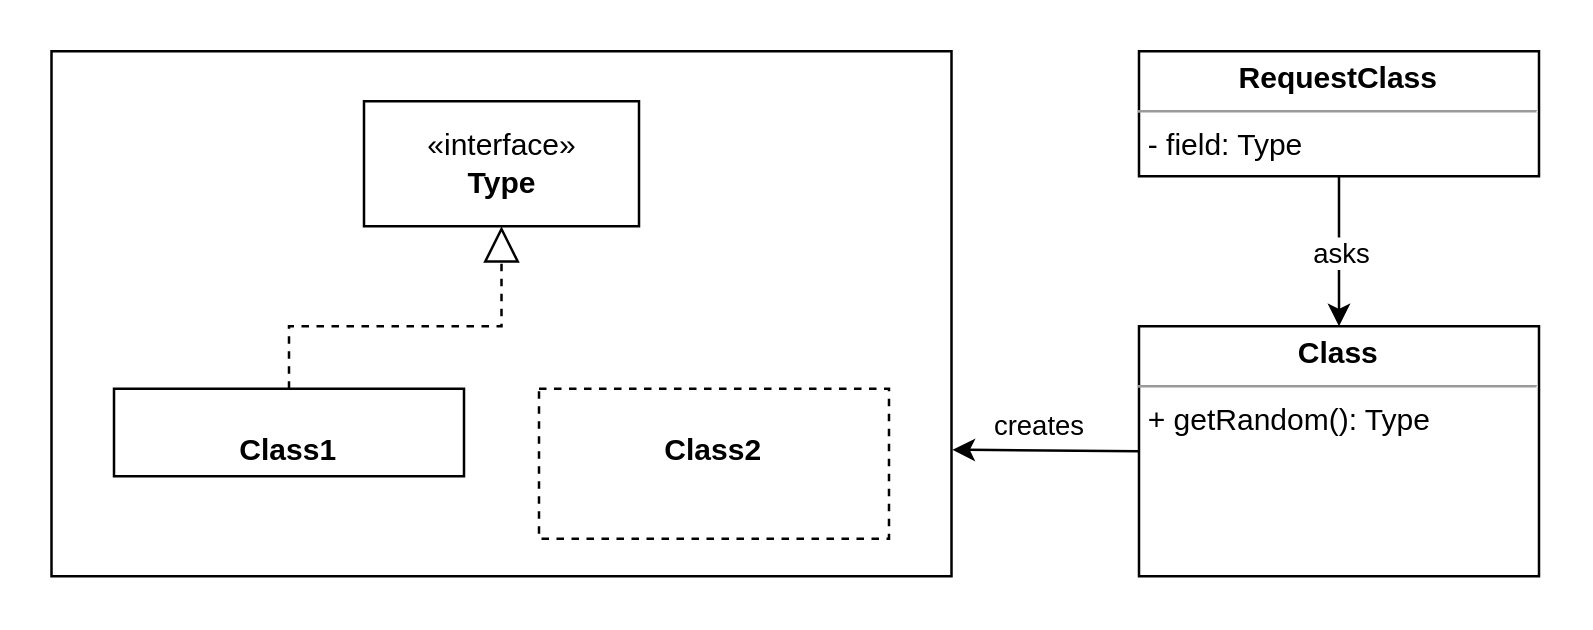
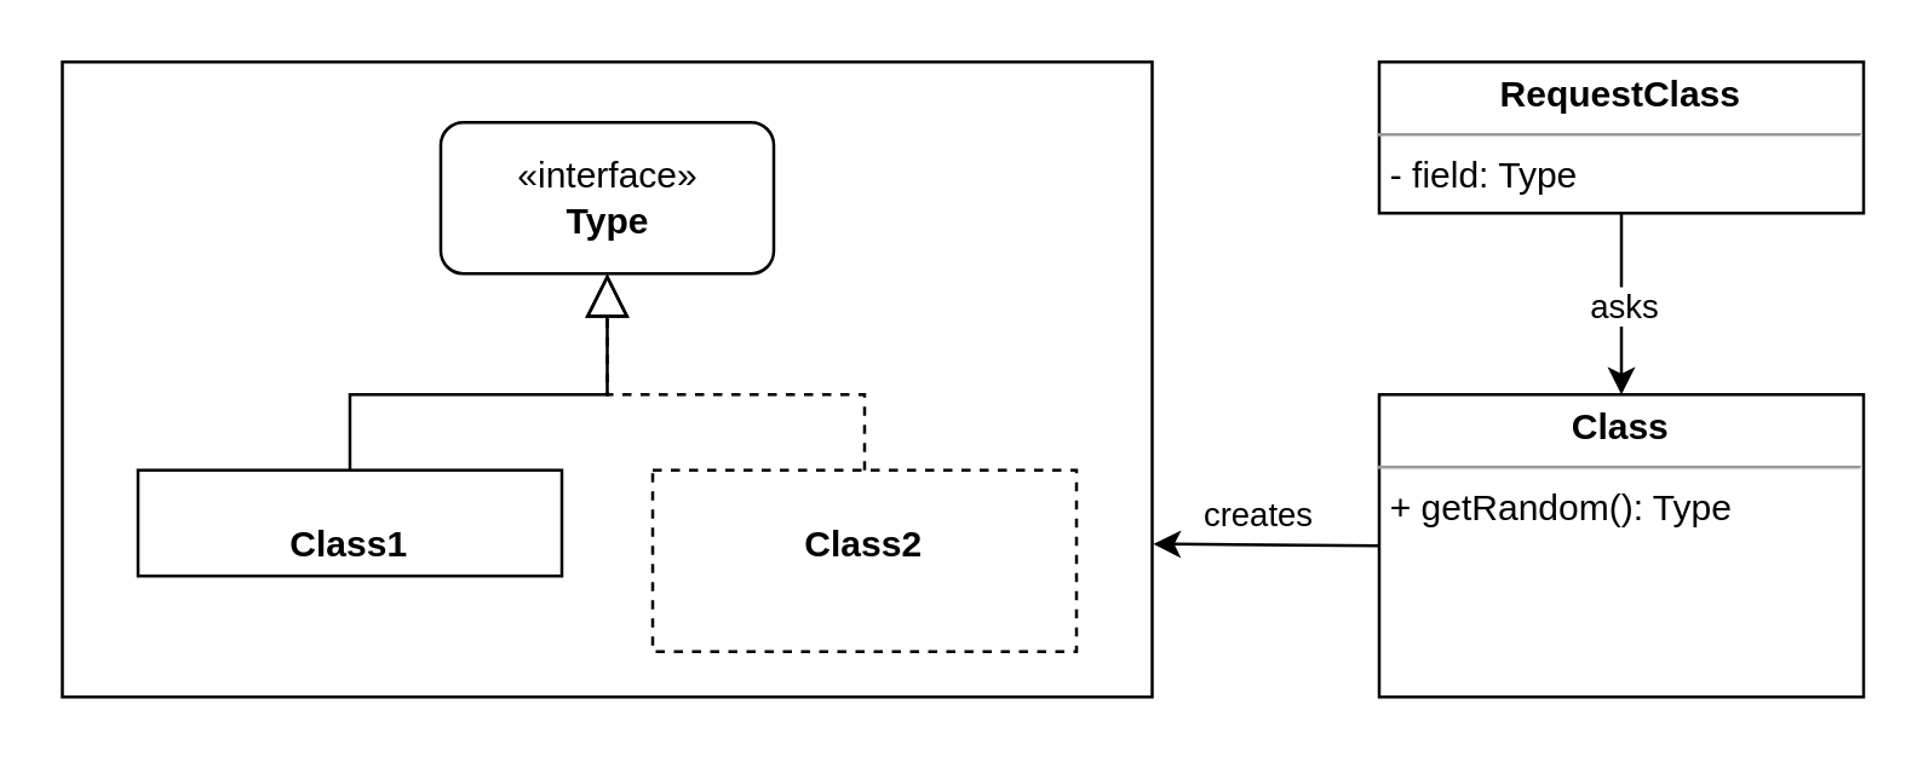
  <mxCell id="0" />
  <mxCell id="1" parent="0" />
  <mxCell id="2" value="" style="html=1;" vertex="1" parent="1"><mxGeometry x="20" y="20" width="360" height="210" as="geometry" /></mxCell>
  <mxCell id="3" value="&lt;p style=&quot;margin: 0px ; margin-top: 4px ; text-align: center&quot;&gt;&lt;br&gt;&lt;b&gt;Class1&lt;/b&gt;&lt;/p&gt;" style="verticalAlign=top;align=left;overflow=fill;fontSize=12;fontFamily=Helvetica;html=1;" vertex="1" parent="1"><mxGeometry x="45" y="155" width="140" height="35" as="geometry" /></mxCell>
  <mxCell id="4" value="&lt;p style=&quot;margin: 0px ; margin-top: 4px ; text-align: center&quot;&gt;&lt;br&gt;&lt;b&gt;Class2&lt;/b&gt;&lt;/p&gt;" style="verticalAlign=top;align=left;overflow=fill;fontSize=12;fontFamily=Helvetica;html=1;dashed=1;" vertex="1" parent="1"><mxGeometry x="215" y="155" width="140" height="60" as="geometry" /></mxCell>
- <mxCell id="5" value="«interface»&lt;br&gt;&lt;b&gt;Type&lt;/b&gt;" style="html=1;" vertex="1" parent="1"><mxGeometry x="145" y="40" width="110" height="50" as="geometry" /></mxCell>
- <mxCell id="6" value="" style="endArrow=block;dashed=1;endFill=0;endSize=12;html=1;exitX=0.5;exitY=0;exitDx=0;exitDy=0;entryX=0.5;entryY=1;entryDx=0;entryDy=0;rounded=0;" edge="1" parent="1" source="3" target="5"><mxGeometry width="160" relative="1" as="geometry"><mxPoint x="315" y="190" as="sourcePoint" /><mxPoint x="475" y="190" as="targetPoint" /><Array as="points"><mxPoint x="115" y="130" /><mxPoint x="200" y="130" /></Array></mxGeometry></mxCell>
+ <mxCell id="5" value="«interface»&lt;br&gt;&lt;b&gt;Type&lt;/b&gt;" style="html=1;rounded=1;" vertex="1" parent="1"><mxGeometry x="145" y="40" width="110" height="50" as="geometry" /></mxCell>
+ <mxCell id="6" value="" style="endArrow=block;dashed=0;endFill=0;endSize=12;html=1;exitX=0.5;exitY=0;exitDx=0;exitDy=0;entryX=0.5;entryY=1;entryDx=0;entryDy=0;rounded=0;" edge="1" parent="1" source="3" target="5"><mxGeometry width="160" relative="1" as="geometry"><mxPoint x="315" y="190" as="sourcePoint" /><mxPoint x="475" y="190" as="targetPoint" /><Array as="points"><mxPoint x="115" y="130" /><mxPoint x="200" y="130" /></Array></mxGeometry></mxCell>
+ <mxCell id="7" value="" style="endArrow=block;dashed=1;endFill=0;endSize=12;html=1;exitX=0.5;exitY=0;exitDx=0;exitDy=0;entryX=0.5;entryY=1;entryDx=0;entryDy=0;rounded=0;" edge="1" parent="1" source="4" target="5"><mxGeometry width="160" relative="1" as="geometry"><mxPoint x="125" y="165" as="sourcePoint" /><mxPoint x="210" y="100" as="targetPoint" /><Array as="points"><mxPoint x="285" y="130" /><mxPoint x="200" y="130" /></Array></mxGeometry></mxCell>
  <mxCell id="8" value="&lt;p style=&quot;margin: 4px 0px 0px ; text-align: center&quot;&gt;&lt;b&gt;Class&lt;/b&gt;&lt;/p&gt;&lt;hr size=&quot;1&quot;&gt;&lt;p style=&quot;margin: 0px 0px 0px 4px&quot;&gt;&lt;/p&gt;&lt;p style=&quot;margin: 0px 0px 0px 4px&quot;&gt;+ getRandom(): Type&lt;/p&gt;&lt;span style=&quot;font-family: monospace ; font-size: 0px&quot;&gt;%3CmxGraphModel%3E%3Croot%3E%3CmxCell%20id%3D%220%22%2F%3E%3CmxCell%20id%3D%221%22%20parent%3D%220%22%2F%3E%3CmxCell%20id%3D%222%22%20value%3D%22%C2%ABinterface%C2%BB%26lt%3Bbr%26gt%3B%26lt%3Bb%26gt%3BType%26lt%3B%2Fb%26gt%3B%22%20style%3D%22html%3D1%3B%22%20vertex%3D%221%22%20parent%3D%221%22%3E%3CmxGeometry%20x%3D%22160%22%20y%3D%22410%22%20width%3D%22110%22%20height%3D%2250%22%20as%3D%22geometry%22%2F%3E%3C%2FmxCell%3E%3C%2Froot%3E%3C%2FmxGraphModel%3ETY&lt;/span&gt;" style="verticalAlign=top;align=left;overflow=fill;fontSize=12;fontFamily=Helvetica;html=1;" vertex="1" parent="1"><mxGeometry x="455" y="130" width="160" height="100" as="geometry" /></mxCell>
  <mxCell id="9" value="" style="endArrow=classic;html=1;exitX=0;exitY=0.5;exitDx=0;exitDy=0;entryX=1.001;entryY=0.759;entryDx=0;entryDy=0;entryPerimeter=0;" edge="1" parent="1" source="8" target="2"><mxGeometry width="50" height="50" relative="1" as="geometry"><mxPoint x="495" y="320" as="sourcePoint" /><mxPoint x="545" y="270" as="targetPoint" /></mxGeometry></mxCell>
  <mxCell id="10" value="creates" style="edgeLabel;html=1;align=center;verticalAlign=middle;resizable=0;points=[];" vertex="1" connectable="0" parent="9"><mxGeometry x="-0.307" y="1" relative="1" as="geometry"><mxPoint x="-14" y="-11" as="offset" /></mxGeometry></mxCell>
  <mxCell id="11" value="&lt;p style=&quot;margin: 4px 0px 0px ; text-align: center&quot;&gt;&lt;b&gt;RequestClass&lt;/b&gt;&lt;/p&gt;&lt;hr size=&quot;1&quot;&gt;&lt;p style=&quot;margin: 0px 0px 0px 4px&quot;&gt;&lt;/p&gt;&lt;p style=&quot;margin: 0px 0px 0px 4px&quot;&gt;- field: Type&lt;/p&gt;&lt;span style=&quot;font-family: monospace ; font-size: 0px&quot;&gt;%3CmxGraphModel%3E%3Croot%3E%3CmxCell%20id%3D%220%22%2F%3E%3CmxCell%20id%3D%221%22%20parent%3D%220%22%2F%3E%3CmxCell%20id%3D%222%22%20value%3D%22%C2%ABinterface%C2%BB%26lt%3Bbr%26gt%3B%26lt%3Bb%26gt%3BType%26lt%3B%2Fb%26gt%3B%22%20style%3D%22html%3D1%3B%22%20vertex%3D%221%22%20parent%3D%221%22%3E%3CmxGeometry%20x%3D%22160%22%20y%3D%22410%22%20width%3D%22110%22%20height%3D%2250%22%20as%3D%22geometry%22%2F%3E%3C%2FmxCell%3E%3C%2Froot%3E%3C%2FmxGraphModel%3ETy&lt;/span&gt;" style="verticalAlign=top;align=left;overflow=fill;fontSize=12;fontFamily=Helvetica;html=1;" vertex="1" parent="1"><mxGeometry x="455" y="20" width="160" height="50" as="geometry" /></mxCell>
  <mxCell id="12" value="" style="endArrow=classic;html=1;" edge="1" parent="1" target="8"><mxGeometry width="50" height="50" relative="1" as="geometry"><mxPoint x="535" y="70" as="sourcePoint" /><mxPoint x="585" y="20" as="targetPoint" /></mxGeometry></mxCell>
  <mxCell id="13" value="asks" style="edgeLabel;html=1;align=center;verticalAlign=middle;resizable=0;points=[];" vertex="1" connectable="0" parent="12"><mxGeometry x="0.324" relative="1" as="geometry"><mxPoint y="-9.43" as="offset" /></mxGeometry></mxCell>
